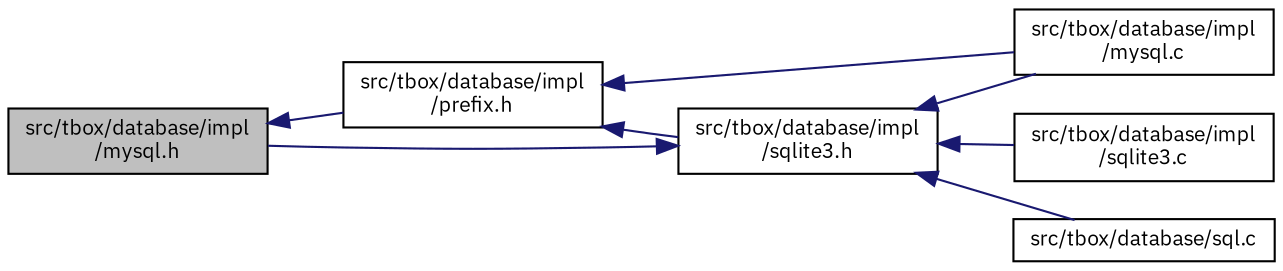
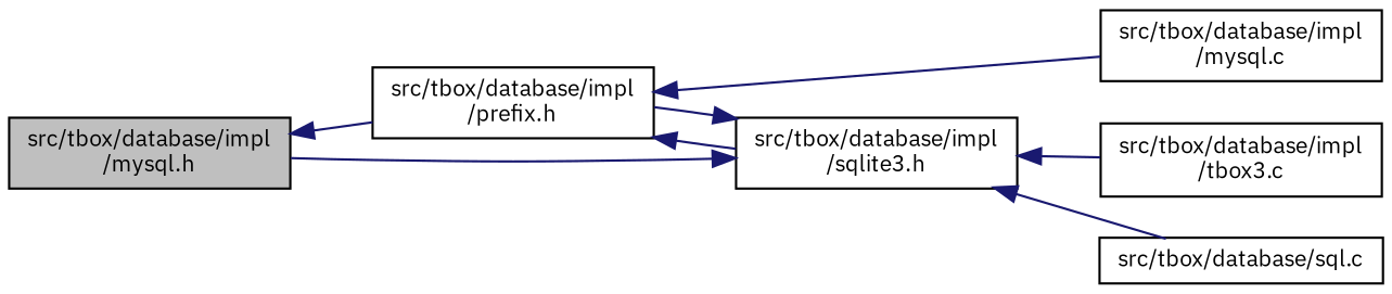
  digraph {
    fontname="IBM Plex Sans"
    rankdir=LR
    node [color=black fillcolor=white fontname="IBM Plex Sans" fontsize=10 shape=record style=filled]
    edge [color=midnightblue dir=back fontname="IBM Plex Sans" fontsize=10 labelfontname=CourierNew labelfontsize=10 style=solid]
    n1 [fillcolor=grey75 fontcolor=black height=0.2 label="src/tbox/database/impl\l/mysql.h" width=0.4]
    n2 [height=0.2 label="src/tbox/database/impl\l/prefix.h" width=0.4]
    n3 [height=0.2 label="src/tbox/database/impl\l/mysql.c" width=0.4]
    n4 [height=0.2 label="src/tbox/database/impl\l/sqlite3.h" width=0.4]
-   n5 [height=0.2 label="src/tbox/database/impl\l/sqlite3.c" width=0.4]
+   n5 [height=0.2 label="src/tbox/database/impl\l/tbox3.c" width=0.4]
    n6 [height=0.2 label="src/tbox/database/sql.c" width=0.4]
    n1 -> n2
    n2 -> n3
    n2 -> n4
    n4 -> n1
-   n4 -> n3
+   n4 -> n2
    n4 -> n5
    n4 -> n6
  }
